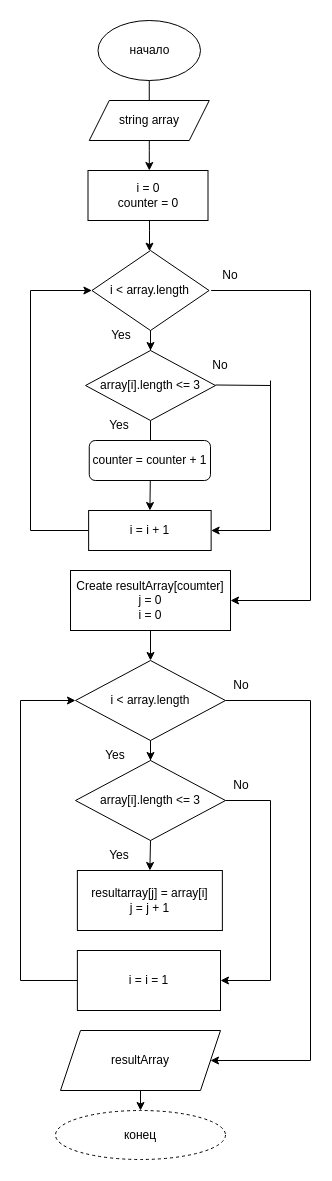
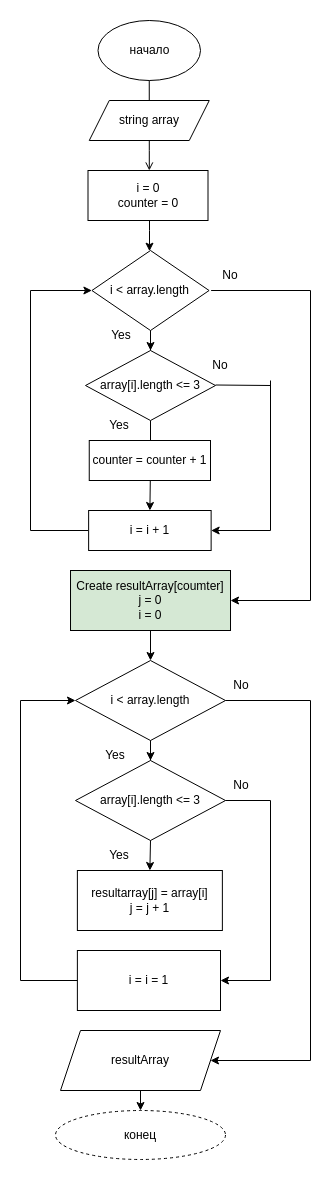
  <mxCell id="0" />
  <mxCell id="1" parent="0" />
- <mxCell id="2" value="" style="edgeStyle=orthogonalEdgeStyle;rounded=0;orthogonalLoop=1;jettySize=auto;html=1;" edge="1" parent="1" source="3" target="6"><mxGeometry relative="1" as="geometry"><Array as="points"><mxPoint x="148" y="150" /><mxPoint x="148" y="150" /></Array></mxGeometry></mxCell>
+ <mxCell id="2" value="" style="edgeStyle=orthogonalEdgeStyle;rounded=0;orthogonalLoop=1;jettySize=auto;html=1;endArrow=open;" edge="1" parent="1" source="3" target="6"><mxGeometry relative="1" as="geometry"><Array as="points"><mxPoint x="148" y="150" /><mxPoint x="148" y="150" /></Array></mxGeometry></mxCell>
  <mxCell id="3" value="начало" style="ellipse;whiteSpace=wrap;html=1;" vertex="1" parent="1"><mxGeometry x="97.5" y="20" width="102.5" height="60" as="geometry" /></mxCell>
  <mxCell id="4" value="string array" style="shape=parallelogram;perimeter=parallelogramPerimeter;whiteSpace=wrap;html=1;fixedSize=1;" vertex="1" parent="1"><mxGeometry x="88.75" y="100" width="120" height="40" as="geometry" /></mxCell>
  <mxCell id="5" value="" style="edgeStyle=orthogonalEdgeStyle;rounded=0;orthogonalLoop=1;jettySize=auto;html=1;" edge="1" parent="1" source="6" target="8"><mxGeometry relative="1" as="geometry"><Array as="points"><mxPoint x="149" y="230" /><mxPoint x="149" y="230" /></Array></mxGeometry></mxCell>
  <mxCell id="6" value="i = 0&lt;div&gt;counter = 0&lt;/div&gt;" style="rounded=0;whiteSpace=wrap;html=1;" vertex="1" parent="1"><mxGeometry x="87.5" y="170" width="120" height="50" as="geometry" /></mxCell>
  <mxCell id="7" value="" style="edgeStyle=orthogonalEdgeStyle;rounded=0;orthogonalLoop=1;jettySize=auto;html=1;" edge="1" parent="1" source="8" target="10"><mxGeometry relative="1" as="geometry" /></mxCell>
  <mxCell id="8" value="i &amp;lt; array.length" style="rhombus;whiteSpace=wrap;html=1;" vertex="1" parent="1"><mxGeometry x="91.41" y="250" width="117.19" height="80" as="geometry" /></mxCell>
  <mxCell id="9" value="" style="edgeStyle=orthogonalEdgeStyle;rounded=0;orthogonalLoop=1;jettySize=auto;html=1;" edge="1" parent="1" source="10" target="12"><mxGeometry relative="1" as="geometry" /></mxCell>
  <mxCell id="10" value="array[i].length &amp;lt;= 3" style="rhombus;whiteSpace=wrap;html=1;" vertex="1" parent="1"><mxGeometry x="85" y="350" width="130" height="70" as="geometry" /></mxCell>
- <mxCell id="11" value="counter = counter + 1" style="whiteSpace=wrap;html=1;rounded=1;" vertex="1" parent="1"><mxGeometry x="88.75" y="440" width="121.25" height="40" as="geometry" /></mxCell>
+ <mxCell id="11" value="counter = counter + 1" style="rounded=0;whiteSpace=wrap;html=1;" vertex="1" parent="1"><mxGeometry x="88.75" y="440" width="121.25" height="40" as="geometry" /></mxCell>
  <mxCell id="12" value="i = i + 1" style="rounded=0;whiteSpace=wrap;html=1;" vertex="1" parent="1"><mxGeometry x="88.13" y="510" width="122.5" height="40" as="geometry" /></mxCell>
  <mxCell id="13" value="" style="edgeStyle=orthogonalEdgeStyle;rounded=0;orthogonalLoop=1;jettySize=auto;html=1;" edge="1" parent="1" source="14" target="16"><mxGeometry relative="1" as="geometry" /></mxCell>
- <mxCell id="14" value="Create resultArray[coumter]&lt;div&gt;j = 0&lt;/div&gt;&lt;div&gt;i = 0&lt;/div&gt;" style="rounded=0;whiteSpace=wrap;html=1;" vertex="1" parent="1"><mxGeometry x="70.01" y="570" width="160" height="60" as="geometry" /></mxCell>
+ <mxCell id="14" value="Create resultArray[coumter]&lt;div&gt;j = 0&lt;/div&gt;&lt;div&gt;i = 0&lt;/div&gt;" style="rounded=0;whiteSpace=wrap;html=1;fillColor=#d5e8d4;" vertex="1" parent="1"><mxGeometry x="70.01" y="570" width="160" height="60" as="geometry" /></mxCell>
  <mxCell id="15" value="" style="edgeStyle=orthogonalEdgeStyle;rounded=0;orthogonalLoop=1;jettySize=auto;html=1;" edge="1" parent="1" source="16" target="26"><mxGeometry relative="1" as="geometry" /></mxCell>
  <mxCell id="16" value="i &amp;lt; array.length" style="rhombus;whiteSpace=wrap;html=1;" vertex="1" parent="1"><mxGeometry x="75.01" y="660" width="150" height="80" as="geometry" /></mxCell>
  <mxCell id="17" value="" style="endArrow=classic;html=1;rounded=0;" edge="1" parent="1"><mxGeometry width="50" height="50" relative="1" as="geometry"><mxPoint x="30" y="290" as="sourcePoint" /><mxPoint x="91.41" y="290" as="targetPoint" /></mxGeometry></mxCell>
  <mxCell id="18" value="" style="endArrow=none;html=1;rounded=0;" edge="1" parent="1"><mxGeometry width="50" height="50" relative="1" as="geometry"><mxPoint x="30" y="530" as="sourcePoint" /><mxPoint x="87.5" y="530" as="targetPoint" /></mxGeometry></mxCell>
  <mxCell id="19" value="" style="endArrow=none;html=1;rounded=0;" edge="1" parent="1"><mxGeometry width="50" height="50" relative="1" as="geometry"><mxPoint x="30" y="530" as="sourcePoint" /><mxPoint x="30" y="290" as="targetPoint" /></mxGeometry></mxCell>
  <mxCell id="20" value="" style="endArrow=none;html=1;rounded=0;" edge="1" parent="1"><mxGeometry width="50" height="50" relative="1" as="geometry"><mxPoint x="215" y="384.5" as="sourcePoint" /><mxPoint x="270" y="385" as="targetPoint" /></mxGeometry></mxCell>
  <mxCell id="21" value="" style="endArrow=none;html=1;rounded=0;" edge="1" parent="1"><mxGeometry width="50" height="50" relative="1" as="geometry"><mxPoint x="270" y="530" as="sourcePoint" /><mxPoint x="270" y="380" as="targetPoint" /></mxGeometry></mxCell>
  <mxCell id="22" value="" style="endArrow=classic;html=1;rounded=0;entryX=1;entryY=0.5;entryDx=0;entryDy=0;" edge="1" parent="1" target="12"><mxGeometry width="50" height="50" relative="1" as="geometry"><mxPoint x="270" y="530" as="sourcePoint" /><mxPoint x="320" y="480" as="targetPoint" /></mxGeometry></mxCell>
  <mxCell id="23" value="" style="endArrow=none;html=1;rounded=0;" edge="1" parent="1"><mxGeometry width="50" height="50" relative="1" as="geometry"><mxPoint x="210.63" y="290" as="sourcePoint" /><mxPoint x="310" y="290" as="targetPoint" /></mxGeometry></mxCell>
  <mxCell id="24" value="" style="endArrow=none;html=1;rounded=0;" edge="1" parent="1"><mxGeometry width="50" height="50" relative="1" as="geometry"><mxPoint x="310" y="600" as="sourcePoint" /><mxPoint x="310" y="290" as="targetPoint" /></mxGeometry></mxCell>
  <mxCell id="25" value="" style="endArrow=classic;html=1;rounded=0;entryX=1;entryY=0.5;entryDx=0;entryDy=0;" edge="1" parent="1" target="14"><mxGeometry width="50" height="50" relative="1" as="geometry"><mxPoint x="310" y="600" as="sourcePoint" /><mxPoint x="360" y="540" as="targetPoint" /></mxGeometry></mxCell>
  <mxCell id="26" value="array[i].length &amp;lt;= 3" style="rhombus;whiteSpace=wrap;html=1;" vertex="1" parent="1"><mxGeometry x="75.01" y="760" width="150" height="80" as="geometry" /></mxCell>
  <mxCell id="27" value="resultarray[j] = array[i]&lt;div&gt;j = j + 1&lt;/div&gt;" style="rounded=0;whiteSpace=wrap;html=1;" vertex="1" parent="1"><mxGeometry x="76.88" y="870" width="144.99" height="60" as="geometry" /></mxCell>
  <mxCell id="28" value="" style="endArrow=classic;html=1;rounded=0;entryX=0.5;entryY=0;entryDx=0;entryDy=0;" edge="1" parent="1" target="27"><mxGeometry width="50" height="50" relative="1" as="geometry"><mxPoint x="150" y="840" as="sourcePoint" /><mxPoint x="200" y="790" as="targetPoint" /></mxGeometry></mxCell>
  <mxCell id="29" value="i = i = 1" style="rounded=0;whiteSpace=wrap;html=1;" vertex="1" parent="1"><mxGeometry x="76.88" y="950" width="143.12" height="60" as="geometry" /></mxCell>
  <mxCell id="30" value="" style="endArrow=none;html=1;rounded=0;" edge="1" parent="1"><mxGeometry width="50" height="50" relative="1" as="geometry"><mxPoint x="225.01" y="800" as="sourcePoint" /><mxPoint x="270" y="800" as="targetPoint" /></mxGeometry></mxCell>
  <mxCell id="31" value="" style="endArrow=none;html=1;rounded=0;" edge="1" parent="1"><mxGeometry width="50" height="50" relative="1" as="geometry"><mxPoint x="270" y="980" as="sourcePoint" /><mxPoint x="270" y="800" as="targetPoint" /></mxGeometry></mxCell>
  <mxCell id="32" value="" style="endArrow=classic;html=1;rounded=0;entryX=1;entryY=0.5;entryDx=0;entryDy=0;" edge="1" parent="1" target="29"><mxGeometry width="50" height="50" relative="1" as="geometry"><mxPoint x="270" y="980" as="sourcePoint" /><mxPoint x="320" y="930" as="targetPoint" /></mxGeometry></mxCell>
  <mxCell id="33" value="" style="endArrow=none;html=1;rounded=0;" edge="1" parent="1"><mxGeometry width="50" height="50" relative="1" as="geometry"><mxPoint x="20" y="980" as="sourcePoint" /><mxPoint x="76.88" y="980" as="targetPoint" /></mxGeometry></mxCell>
  <mxCell id="34" value="" style="endArrow=none;html=1;rounded=0;" edge="1" parent="1"><mxGeometry width="50" height="50" relative="1" as="geometry"><mxPoint x="20.01" y="980" as="sourcePoint" /><mxPoint x="20" y="700" as="targetPoint" /></mxGeometry></mxCell>
  <mxCell id="35" value="" style="endArrow=classic;html=1;rounded=0;entryX=0;entryY=0.5;entryDx=0;entryDy=0;" edge="1" parent="1" target="16"><mxGeometry width="50" height="50" relative="1" as="geometry"><mxPoint x="20.01" y="700" as="sourcePoint" /><mxPoint x="70.01" y="650" as="targetPoint" /></mxGeometry></mxCell>
  <mxCell id="36" value="resultArray" style="shape=parallelogram;perimeter=parallelogramPerimeter;whiteSpace=wrap;html=1;fixedSize=1;" vertex="1" parent="1"><mxGeometry x="60" y="1030" width="160" height="60" as="geometry" /></mxCell>
  <mxCell id="37" value="" style="endArrow=none;html=1;rounded=0;" edge="1" parent="1"><mxGeometry width="50" height="50" relative="1" as="geometry"><mxPoint x="225.01" y="700" as="sourcePoint" /><mxPoint x="310" y="700" as="targetPoint" /></mxGeometry></mxCell>
  <mxCell id="38" value="" style="endArrow=none;html=1;rounded=0;" edge="1" parent="1"><mxGeometry width="50" height="50" relative="1" as="geometry"><mxPoint x="310" y="1060" as="sourcePoint" /><mxPoint x="310" y="700" as="targetPoint" /></mxGeometry></mxCell>
  <mxCell id="39" value="" style="endArrow=classic;html=1;rounded=0;" edge="1" parent="1" target="36"><mxGeometry width="50" height="50" relative="1" as="geometry"><mxPoint x="310" y="1060" as="sourcePoint" /><mxPoint x="360" y="1010" as="targetPoint" /></mxGeometry></mxCell>
  <mxCell id="40" value="конец" style="ellipse;whiteSpace=wrap;html=1;dashed=1;" vertex="1" parent="1"><mxGeometry x="55.01" y="1110" width="170" height="49" as="geometry" /></mxCell>
  <mxCell id="41" value="" style="endArrow=classic;html=1;rounded=0;exitX=0.5;exitY=1;exitDx=0;exitDy=0;entryX=0.5;entryY=0;entryDx=0;entryDy=0;" edge="1" parent="1" source="36" target="40"><mxGeometry width="50" height="50" relative="1" as="geometry"><mxPoint x="140" y="1130" as="sourcePoint" /><mxPoint x="190" y="1080" as="targetPoint" /></mxGeometry></mxCell>
  <mxCell id="42" value="No" style="text;html=1;align=center;verticalAlign=middle;whiteSpace=wrap;rounded=0;" vertex="1" parent="1"><mxGeometry x="200" y="260" width="60" height="30" as="geometry" /></mxCell>
  <mxCell id="43" value="Yes" style="text;html=1;align=center;verticalAlign=middle;whiteSpace=wrap;rounded=0;" vertex="1" parent="1"><mxGeometry x="91.41" y="320" width="60" height="30" as="geometry" /></mxCell>
  <mxCell id="44" value="No" style="text;html=1;align=center;verticalAlign=middle;whiteSpace=wrap;rounded=0;" vertex="1" parent="1"><mxGeometry x="190" y="350" width="60" height="30" as="geometry" /></mxCell>
  <mxCell id="45" value="Yes" style="text;html=1;align=center;verticalAlign=middle;whiteSpace=wrap;rounded=0;" vertex="1" parent="1"><mxGeometry x="88.75" y="410" width="60" height="30" as="geometry" /></mxCell>
  <mxCell id="46" value="No" style="text;html=1;align=center;verticalAlign=middle;whiteSpace=wrap;rounded=0;" vertex="1" parent="1"><mxGeometry x="210.63" y="670" width="60" height="30" as="geometry" /></mxCell>
  <mxCell id="47" value="Yes" style="text;html=1;align=center;verticalAlign=middle;whiteSpace=wrap;rounded=0;" vertex="1" parent="1"><mxGeometry x="85" y="740" width="60" height="30" as="geometry" /></mxCell>
  <mxCell id="48" value="No" style="text;html=1;align=center;verticalAlign=middle;whiteSpace=wrap;rounded=0;" vertex="1" parent="1"><mxGeometry x="210.63" y="770" width="60" height="30" as="geometry" /></mxCell>
  <mxCell id="49" value="Yes" style="text;html=1;align=center;verticalAlign=middle;whiteSpace=wrap;rounded=0;" vertex="1" parent="1"><mxGeometry x="88.75" y="840" width="60" height="30" as="geometry" /></mxCell>
